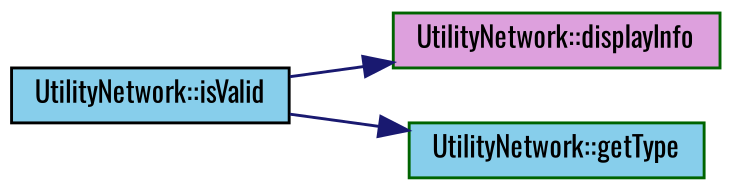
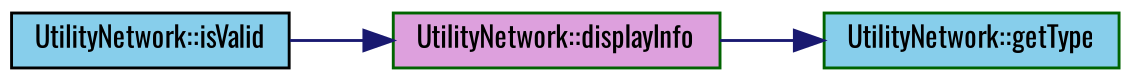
  digraph {
    fontname=Oswald
    rankdir=LR
    node [color=darkgreen fillcolor=skyblue fontname=Oswald fontsize=10 shape=record style=filled]
    edge [color=midnightblue fontname=Oswald fontsize=10 labelfontname=Helvetica labelfontsize=10 style=solid]
    n1 [fillcolor=plum fontcolor=black height=0.2 label="UtilityNetwork::displayInfo" width=0.4]
    n2 [height=0.2 label="UtilityNetwork::getType" width=0.4]
    n3 [color=black height=0.2 label="UtilityNetwork::isValid" width=0.4]
-   n3 -> n2
+   n1 -> n2
    n3 -> n1
  }
